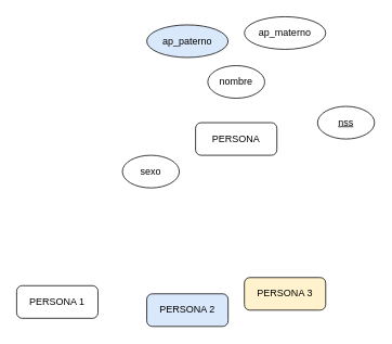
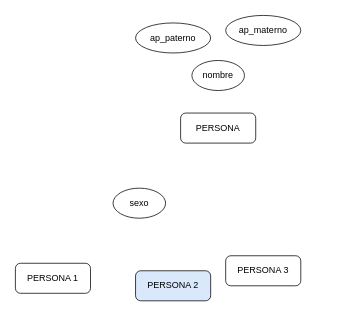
  <mxCell id="0" />
  <mxCell id="1" parent="0" />
  <mxCell id="2" value="PERSONA" style="rounded=1;arcSize=17;whiteSpace=wrap;html=1;align=center;" vertex="1" parent="1"><mxGeometry x="240" y="150" width="100" height="40" as="geometry" /></mxCell>
  <mxCell id="3" value="PERSONA 1" style="rounded=1;arcSize=17;whiteSpace=wrap;html=1;align=center;" vertex="1" parent="1"><mxGeometry x="20" y="350" width="100" height="40" as="geometry" /></mxCell>
  <mxCell id="4" value="PERSONA 2" style="rounded=1;arcSize=17;whiteSpace=wrap;html=1;align=center;fillColor=#dae8fc;" vertex="1" parent="1"><mxGeometry x="180" y="360" width="100" height="40" as="geometry" /></mxCell>
- <mxCell id="5" value="PERSONA 3" style="rounded=1;arcSize=17;whiteSpace=wrap;html=1;align=center;fillColor=#fff2cc;" vertex="1" parent="1"><mxGeometry x="300" y="340" width="100" height="40" as="geometry" /></mxCell>
+ <mxCell id="5" value="PERSONA 3" style="rounded=1;arcSize=17;whiteSpace=wrap;html=1;align=center;" vertex="1" parent="1"><mxGeometry x="300" y="340" width="100" height="40" as="geometry" /></mxCell>
  <mxCell id="6" value="nombre" style="ellipse;whiteSpace=wrap;html=1;align=center;" vertex="1" parent="1"><mxGeometry x="255" y="80" width="70" height="40" as="geometry" /></mxCell>
  <mxCell id="7" value="ap_materno" style="ellipse;whiteSpace=wrap;html=1;align=center;" vertex="1" parent="1"><mxGeometry x="300" y="20" width="100" height="40" as="geometry" /></mxCell>
- <mxCell id="8" value="ap_paterno" style="ellipse;whiteSpace=wrap;html=1;align=center;fillColor=#dae8fc;" vertex="1" parent="1"><mxGeometry x="180" y="30" width="100" height="40" as="geometry" /></mxCell>
- <mxCell id="9" value="&lt;u&gt;nss&lt;/u&gt;" style="ellipse;whiteSpace=wrap;html=1;align=center;" vertex="1" parent="1"><mxGeometry x="390" y="130" width="70" height="40" as="geometry" /></mxCell>
- <mxCell id="10" value="sexo" style="ellipse;whiteSpace=wrap;html=1;align=center;" vertex="1" parent="1"><mxGeometry x="150" y="190" width="70" height="40" as="geometry" /></mxCell>
+ <mxCell id="8" value="ap_paterno" style="ellipse;whiteSpace=wrap;html=1;align=center;" vertex="1" parent="1"><mxGeometry x="180" y="30" width="100" height="40" as="geometry" /></mxCell>
+ <mxCell id="10" value="sexo" style="ellipse;whiteSpace=wrap;html=1;align=center;" vertex="1" parent="1"><mxGeometry x="150" y="250" width="70" height="40" as="geometry" /></mxCell>
